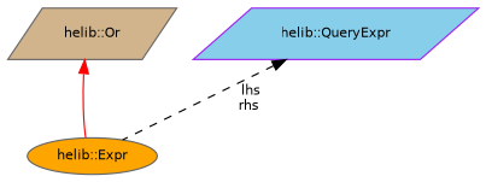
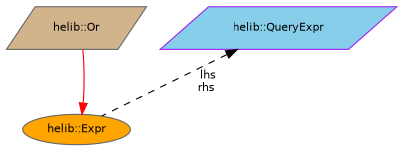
  digraph {
    fontname="DejaVu Sans"
    node [color=gray40 fontname="DejaVu Sans" fontsize=10 shape=parallelogram style=filled]
    edge [dir=back fontname="DejaVu Sans" fontsize=10 labelfontname=FreeSans labelfontsize=10]
    n1 [fillcolor=tan fontcolor=black height=0.2 label="helib::Or" width=0.4]
    n2 [fillcolor=orange height=0.2 label="helib::Expr" shape=ellipse width=0.4]
    n3 [color=purple fillcolor=skyblue height=0.2 label="helib::QueryExpr" width=0.4]
-   n1 -> n2 [color=red style=solid]
+   n2 -> n1 [color=red style=solid]
    n3 -> n2 [color=black label=" lhs\nrhs" style=dashed]
  }
